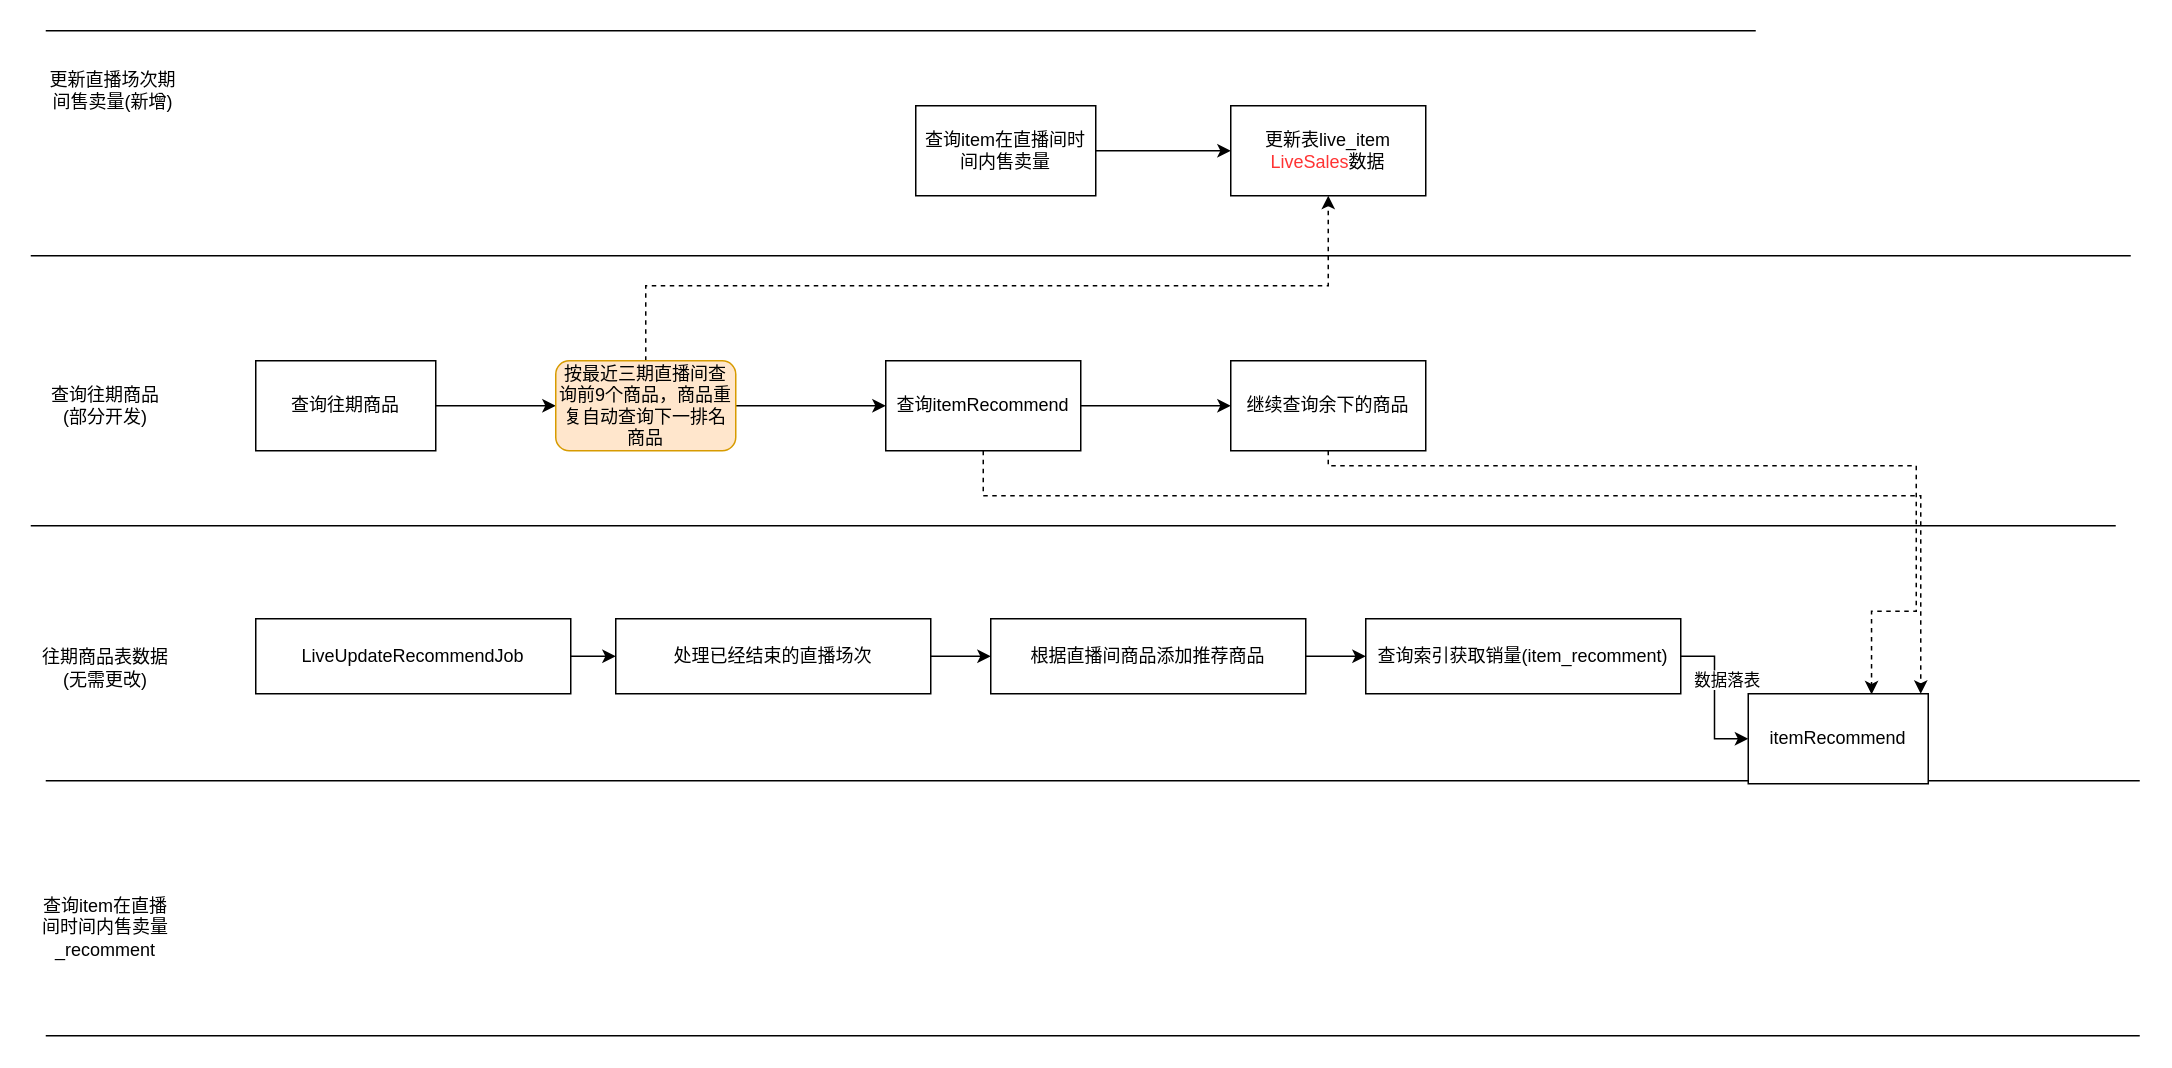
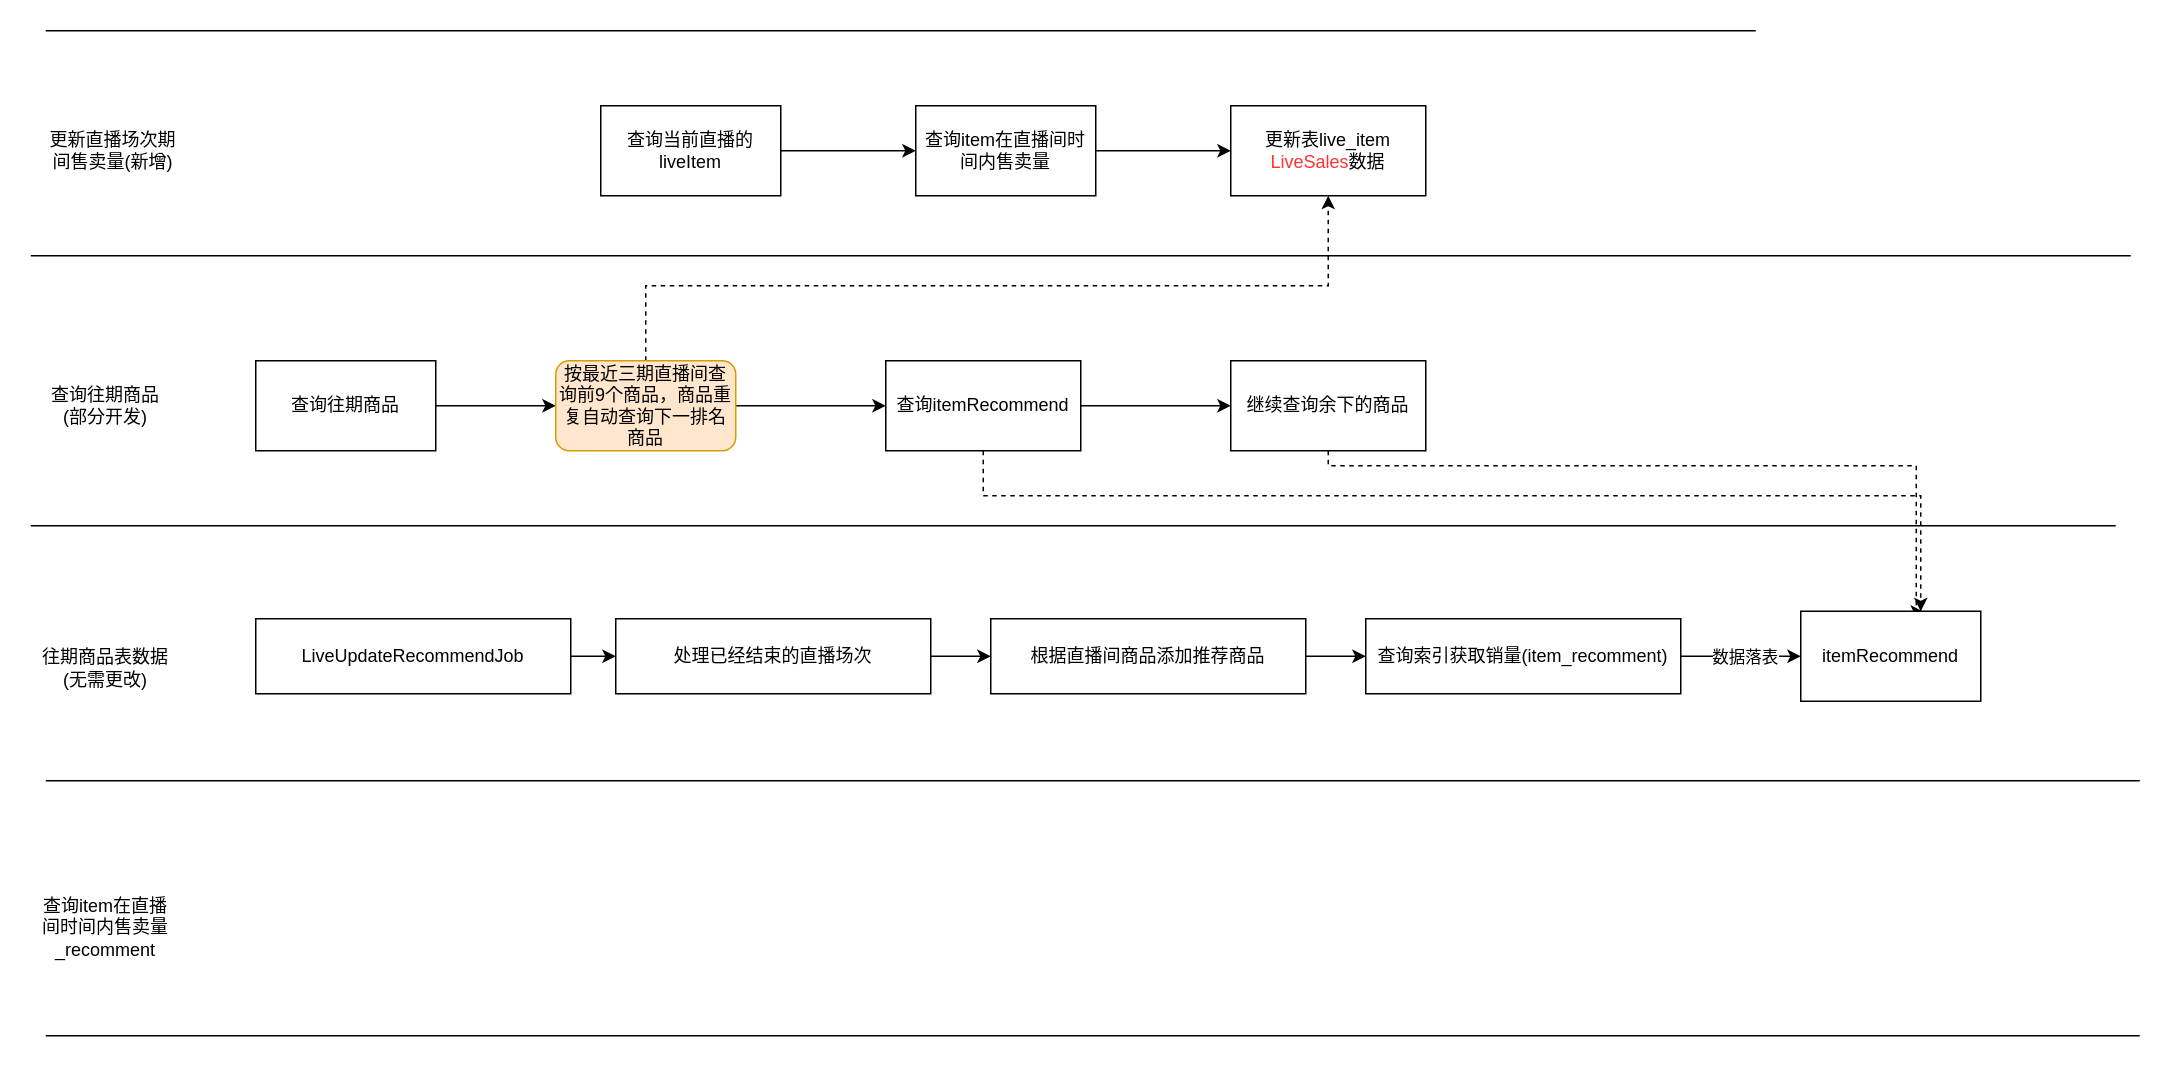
  <mxCell id="0" />
  <mxCell id="1" parent="0" />
  <mxCell id="2" value="更新表live_item&lt;br&gt;&lt;font color=&quot;#ff3333&quot;&gt;LiveSales&lt;/font&gt;数据" style="rounded=0;whiteSpace=wrap;html=1;" vertex="1" parent="1"><mxGeometry x="820" y="70" width="130" height="60" as="geometry" /></mxCell>
+ <mxCell id="3" value="" style="edgeStyle=orthogonalEdgeStyle;rounded=0;orthogonalLoop=1;jettySize=auto;html=1;" edge="1" parent="1" source="4" target="6"><mxGeometry relative="1" as="geometry" /></mxCell>
+ <mxCell id="4" value="查询当前直播的liveItem" style="whiteSpace=wrap;html=1;rounded=0;" vertex="1" parent="1"><mxGeometry x="400" y="70" width="120" height="60" as="geometry" /></mxCell>
  <mxCell id="5" value="" style="edgeStyle=orthogonalEdgeStyle;rounded=0;orthogonalLoop=1;jettySize=auto;html=1;" edge="1" parent="1" source="6" target="2"><mxGeometry relative="1" as="geometry" /></mxCell>
  <mxCell id="6" value="查询item在直播间时间内售卖量" style="whiteSpace=wrap;html=1;rounded=0;" vertex="1" parent="1"><mxGeometry x="610" y="70" width="120" height="60" as="geometry" /></mxCell>
  <mxCell id="7" value="" style="edgeStyle=orthogonalEdgeStyle;rounded=0;orthogonalLoop=1;jettySize=auto;html=1;" edge="1" parent="1" source="8" target="11"><mxGeometry relative="1" as="geometry" /></mxCell>
  <mxCell id="8" value="查询往期商品" style="rounded=0;whiteSpace=wrap;html=1;" vertex="1" parent="1"><mxGeometry x="170" y="240" width="120" height="60" as="geometry" /></mxCell>
  <mxCell id="9" value="" style="edgeStyle=orthogonalEdgeStyle;rounded=0;orthogonalLoop=1;jettySize=auto;html=1;" edge="1" parent="1" source="11" target="14"><mxGeometry relative="1" as="geometry" /></mxCell>
  <mxCell id="10" value="" style="edgeStyle=orthogonalEdgeStyle;rounded=0;orthogonalLoop=1;jettySize=auto;html=1;dashed=1;entryX=0.5;entryY=1;entryDx=0;entryDy=0;" edge="1" parent="1" source="11" target="2"><mxGeometry relative="1" as="geometry"><mxPoint x="940" y="140" as="targetPoint" /><Array as="points"><mxPoint x="430" y="190" /><mxPoint x="885" y="190" /></Array></mxGeometry></mxCell>
  <mxCell id="11" value="按最近三期直播间查询前9个商品，商品重复自动查询下一排名商品" style="whiteSpace=wrap;html=1;fillColor=#ffe6cc;strokeColor=#d79b00;rounded=1;" vertex="1" parent="1"><mxGeometry x="370" y="240" width="120" height="60" as="geometry" /></mxCell>
  <mxCell id="12" value="" style="edgeStyle=orthogonalEdgeStyle;rounded=0;orthogonalLoop=1;jettySize=auto;html=1;" edge="1" parent="1" source="14" target="16"><mxGeometry relative="1" as="geometry" /></mxCell>
  <mxCell id="13" value="" style="edgeStyle=orthogonalEdgeStyle;rounded=0;orthogonalLoop=1;jettySize=auto;html=1;dashed=1;" edge="1" parent="1" source="14" target="33"><mxGeometry relative="1" as="geometry"><Array as="points"><mxPoint x="655" y="330" /><mxPoint x="1280" y="330" /></Array></mxGeometry></mxCell>
  <mxCell id="14" value="查询itemRecommend" style="whiteSpace=wrap;html=1;rounded=0;" vertex="1" parent="1"><mxGeometry x="590" y="240" width="130" height="60" as="geometry" /></mxCell>
  <mxCell id="15" value="" style="edgeStyle=orthogonalEdgeStyle;rounded=0;orthogonalLoop=1;jettySize=auto;html=1;entryX=0.685;entryY=0.007;entryDx=0;entryDy=0;entryPerimeter=0;dashed=1;" edge="1" parent="1" source="16" target="33"><mxGeometry relative="1" as="geometry"><Array as="points"><mxPoint x="885" y="310" /><mxPoint x="1277" y="310" /><mxPoint x="1277" y="407" /></Array></mxGeometry></mxCell>
  <mxCell id="16" value="继续查询余下的商品" style="whiteSpace=wrap;html=1;rounded=0;" vertex="1" parent="1"><mxGeometry x="820" y="240" width="130" height="60" as="geometry" /></mxCell>
  <mxCell id="17" value="" style="edgeStyle=orthogonalEdgeStyle;rounded=0;orthogonalLoop=1;jettySize=auto;html=1;" edge="1" parent="1" source="18" target="25"><mxGeometry relative="1" as="geometry" /></mxCell>
  <mxCell id="18" value="LiveUpdateRecommendJob" style="rounded=0;whiteSpace=wrap;html=1;" vertex="1" parent="1"><mxGeometry x="170" y="412" width="210" height="50" as="geometry" /></mxCell>
  <mxCell id="19" value="" style="edgeStyle=orthogonalEdgeStyle;rounded=0;orthogonalLoop=1;jettySize=auto;html=1;" edge="1" parent="1" source="20" target="23"><mxGeometry relative="1" as="geometry" /></mxCell>
  <mxCell id="20" value="根据直播间商品添加推荐商品" style="rounded=0;whiteSpace=wrap;html=1;" vertex="1" parent="1"><mxGeometry x="660" y="412" width="210" height="50" as="geometry" /></mxCell>
  <mxCell id="21" value="" style="edgeStyle=orthogonalEdgeStyle;rounded=0;orthogonalLoop=1;jettySize=auto;html=1;" edge="1" parent="1" source="23" target="33"><mxGeometry relative="1" as="geometry" /></mxCell>
  <mxCell id="22" value="数据落表" style="edgeLabel;html=1;align=center;verticalAlign=middle;resizable=0;points=[];" vertex="1" connectable="0" parent="21"><mxGeometry x="-0.208" y="-2" relative="1" as="geometry"><mxPoint x="10" y="-2" as="offset" /></mxGeometry></mxCell>
  <mxCell id="23" value="查询索引获取销量(item_recomment)" style="rounded=0;whiteSpace=wrap;html=1;" vertex="1" parent="1"><mxGeometry x="910" y="412" width="210" height="50" as="geometry" /></mxCell>
  <mxCell id="24" value="" style="edgeStyle=orthogonalEdgeStyle;rounded=0;orthogonalLoop=1;jettySize=auto;html=1;" edge="1" parent="1" source="25" target="20"><mxGeometry relative="1" as="geometry" /></mxCell>
  <mxCell id="25" value="处理已经结束的直播场次" style="rounded=0;whiteSpace=wrap;html=1;" vertex="1" parent="1"><mxGeometry x="410" y="412" width="210" height="50" as="geometry" /></mxCell>
  <mxCell id="26" value="" style="endArrow=none;html=1;rounded=0;" edge="1" parent="1"><mxGeometry width="50" height="50" relative="1" as="geometry"><mxPoint x="20" y="350" as="sourcePoint" /><mxPoint x="1410" y="350" as="targetPoint" /></mxGeometry></mxCell>
  <mxCell id="27" value="" style="endArrow=none;html=1;rounded=0;" edge="1" parent="1"><mxGeometry width="50" height="50" relative="1" as="geometry"><mxPoint x="20" y="170" as="sourcePoint" /><mxPoint x="1420" y="170" as="targetPoint" /></mxGeometry></mxCell>
  <mxCell id="28" value="" style="endArrow=none;html=1;rounded=0;" edge="1" parent="1"><mxGeometry width="50" height="50" relative="1" as="geometry"><mxPoint x="30" y="20" as="sourcePoint" /><mxPoint x="1170" y="20" as="targetPoint" /></mxGeometry></mxCell>
  <mxCell id="29" value="" style="endArrow=none;html=1;rounded=0;" edge="1" parent="1"><mxGeometry width="50" height="50" relative="1" as="geometry"><mxPoint x="30" y="520" as="sourcePoint" /><mxPoint x="1426" y="520" as="targetPoint" /></mxGeometry></mxCell>
- <mxCell id="30" value="更新直播场次期间售卖量(新增)" style="text;html=1;strokeColor=none;fillColor=none;align=center;verticalAlign=middle;whiteSpace=wrap;rounded=0;" vertex="1" parent="1"><mxGeometry x="30" y="42.5" width="90" height="35" as="geometry" /></mxCell>
+ <mxCell id="30" value="更新直播场次期间售卖量(新增)" style="text;html=1;strokeColor=none;fillColor=none;align=center;verticalAlign=middle;whiteSpace=wrap;rounded=0;" vertex="1" parent="1"><mxGeometry x="30" y="82.5" width="90" height="35" as="geometry" /></mxCell>
  <mxCell id="31" value="查询往期商品(部分开发)" style="text;html=1;strokeColor=none;fillColor=none;align=center;verticalAlign=middle;whiteSpace=wrap;rounded=0;" vertex="1" parent="1"><mxGeometry x="30" y="251.25" width="80" height="37.5" as="geometry" /></mxCell>
  <mxCell id="32" value="往期商品表数据(无需更改)" style="text;html=1;strokeColor=none;fillColor=none;align=center;verticalAlign=middle;whiteSpace=wrap;rounded=0;" vertex="1" parent="1"><mxGeometry x="25" y="427" width="90" height="35" as="geometry" /></mxCell>
- <mxCell id="33" value="itemRecommend" style="whiteSpace=wrap;html=1;rounded=0;" vertex="1" parent="1"><mxGeometry x="1165" y="462" width="120" height="60" as="geometry" /></mxCell>
+ <mxCell id="33" value="itemRecommend" style="whiteSpace=wrap;html=1;rounded=0;" vertex="1" parent="1"><mxGeometry x="1200" y="407" width="120" height="60" as="geometry" /></mxCell>
  <mxCell id="34" value="" style="endArrow=none;html=1;rounded=0;" edge="1" parent="1"><mxGeometry width="50" height="50" relative="1" as="geometry"><mxPoint x="30" y="690" as="sourcePoint" /><mxPoint x="1426" y="690" as="targetPoint" /></mxGeometry></mxCell>
  <mxCell id="35" value="查询item在直播间时间内售卖量_recomment" style="text;html=1;strokeColor=none;fillColor=none;align=center;verticalAlign=middle;whiteSpace=wrap;rounded=0;" vertex="1" parent="1"><mxGeometry x="25" y="600" width="90" height="35" as="geometry" /></mxCell>
